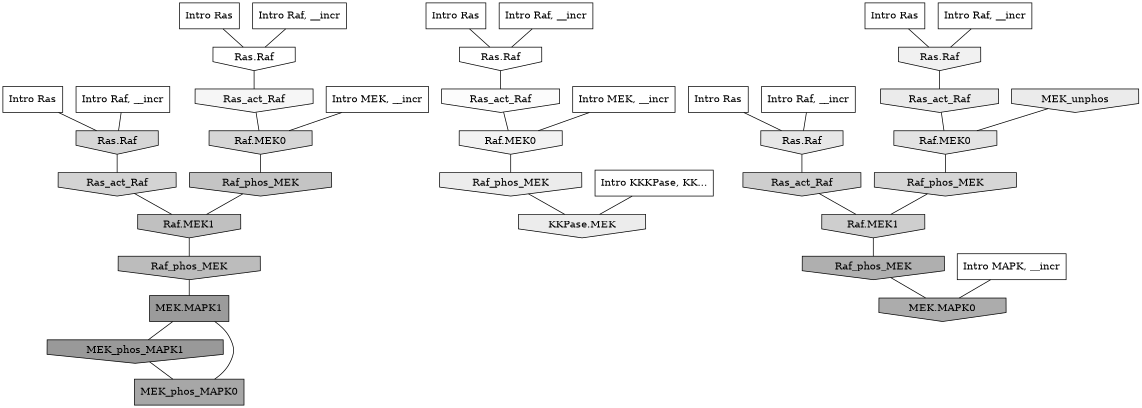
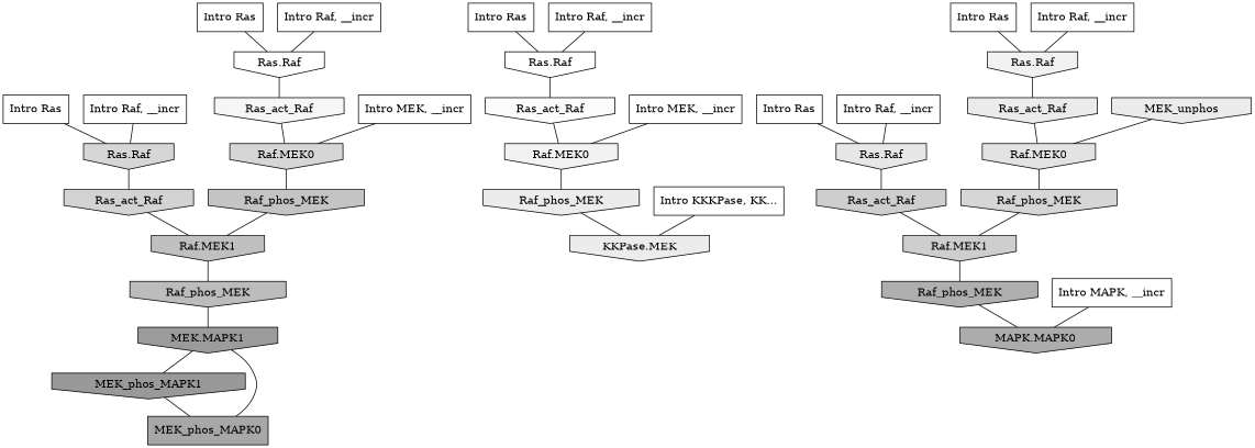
  digraph {
    fontname="DejaVu Serif"
    rankdir=TB
    ranksep=0.30
    node [fillcolor="0.000 0.000 1.000" fontname="DejaVu Serif" shape=invhouse style=filled]
    edge [color="0.000 0.000 0.000" dir=none fontname="DejaVu Serif"]
    n1 [label="Intro Ras" shape=rectangle]
    n2 [fillcolor="0.000 0.000 0.839" label="Ras.Raf"]
    n3 [fillcolor="0.000 0.000 0.825" label=Ras_act_Raf]
    n4 [label="Intro Ras" shape=rectangle]
    n5 [label="Ras.Raf"]
    n6 [fillcolor="0.000 0.000 0.986" label=Ras_act_Raf]
    n7 [label="Intro Ras" shape=rectangle]
    n8 [fillcolor="0.000 0.000 0.903" label="Ras.Raf"]
    n9 [fillcolor="0.000 0.000 0.807" label=Ras_act_Raf]
    n10 [label="Intro Ras" shape=rectangle]
    n11 [fillcolor="0.000 0.000 0.945" label="Ras.Raf"]
    n12 [fillcolor="0.000 0.000 0.918" label=Ras_act_Raf]
    n13 [label="Intro Ras" shape=rectangle]
    n14 [label="Ras.Raf"]
    n15 [fillcolor="0.000 0.000 0.964" label=Ras_act_Raf]
    n16 [label="Intro Raf, __incr" shape=rectangle]
    n17 [label="Intro Raf, __incr" shape=rectangle]
    n18 [label="Intro Raf, __incr" shape=rectangle]
    n19 [label="Intro Raf, __incr" shape=rectangle]
    n20 [label="Intro Raf, __incr" shape=rectangle]
    n21 [label="Intro MEK, __incr" shape=rectangle]
    n22 [fillcolor="0.000 0.000 0.948" label="Raf.MEK0"]
    n23 [fillcolor="0.000 0.000 0.924" label=Raf_phos_MEK]
    n24 [label="Intro MEK, __incr" shape=rectangle]
    n25 [fillcolor="0.000 0.000 0.838" label="Raf.MEK0"]
    n26 [fillcolor="0.000 0.000 0.767" label=Raf_phos_MEK]
    n27 [label="Intro MAPK, __incr" shape=rectangle]
-   n28 [fillcolor="0.000 0.000 0.673" label="MEK.MAPK0"]
+   n28 [fillcolor="0.000 0.000 0.673" label="MAPK.MAPK0"]
    n29 [label="Intro KKKPase, KK..." shape=rectangle]
    n30 [fillcolor="0.000 0.000 0.922" label="KKPase.MEK"]
    n31 [fillcolor="0.000 0.000 0.887" label="Raf.MEK0"]
    n32 [fillcolor="0.000 0.000 0.920" label=MEK_unphos]
    n33 [fillcolor="0.000 0.000 0.836" label=Raf_phos_MEK]
    n34 [fillcolor="0.000 0.000 0.807" label="Raf.MEK1"]
    n35 [fillcolor="0.000 0.000 0.751" label="Raf.MEK1"]
    n36 [fillcolor="0.000 0.000 0.685" label=Raf_phos_MEK]
    n37 [fillcolor="0.000 0.000 0.737" label=Raf_phos_MEK]
-   n38 [fillcolor="0.000 0.000 0.607" label="MEK.MAPK1" shape=box]
+   n38 [fillcolor="0.000 0.000 0.607" label="MEK.MAPK1"]
    n39 [fillcolor="0.000 0.000 0.600" label=MEK_phos_MAPK1]
    n40 [fillcolor="0.000 0.000 0.656" label=MEK_phos_MAPK0 shape=box]
    n1 -> n2
    n2 -> n3
    n3 -> n35
    n4 -> n5
    n5 -> n6
    n6 -> n22
    n7 -> n8
    n8 -> n9
    n9 -> n34
    n10 -> n11
    n11 -> n12
    n12 -> n31
    n13 -> n14
    n14 -> n15
    n15 -> n25
    n16 -> n5
    n17 -> n8
    n18 -> n2
    n19 -> n14
    n20 -> n11
    n21 -> n22
    n22 -> n23
    n23 -> n30
    n24 -> n25
    n25 -> n26
    n26 -> n35
    n27 -> n28
    n29 -> n30
    n31 -> n33
    n32 -> n31
    n33 -> n34
    n34 -> n36
    n35 -> n37
    n36 -> n28
    n37 -> n38
    n38 -> n39
    n39 -> n40
    n40 -> n38
  }
